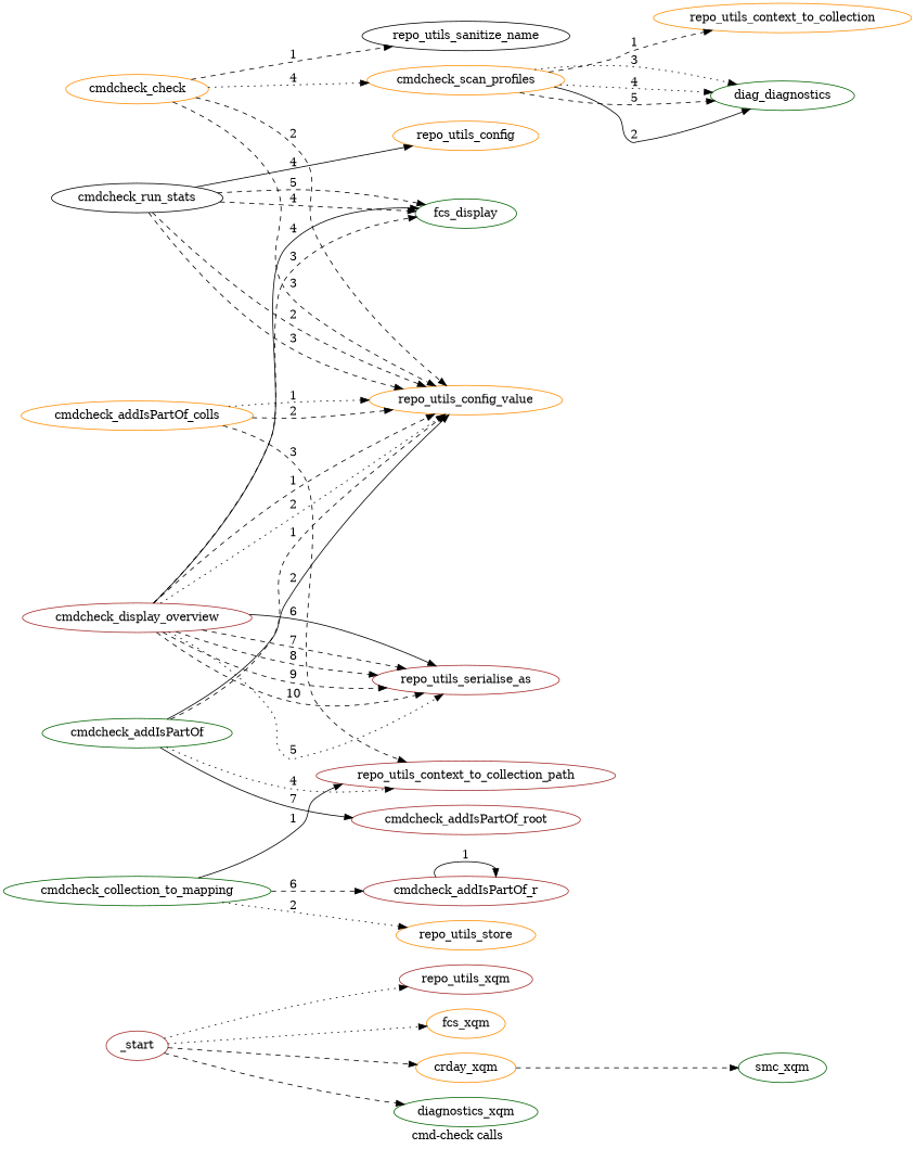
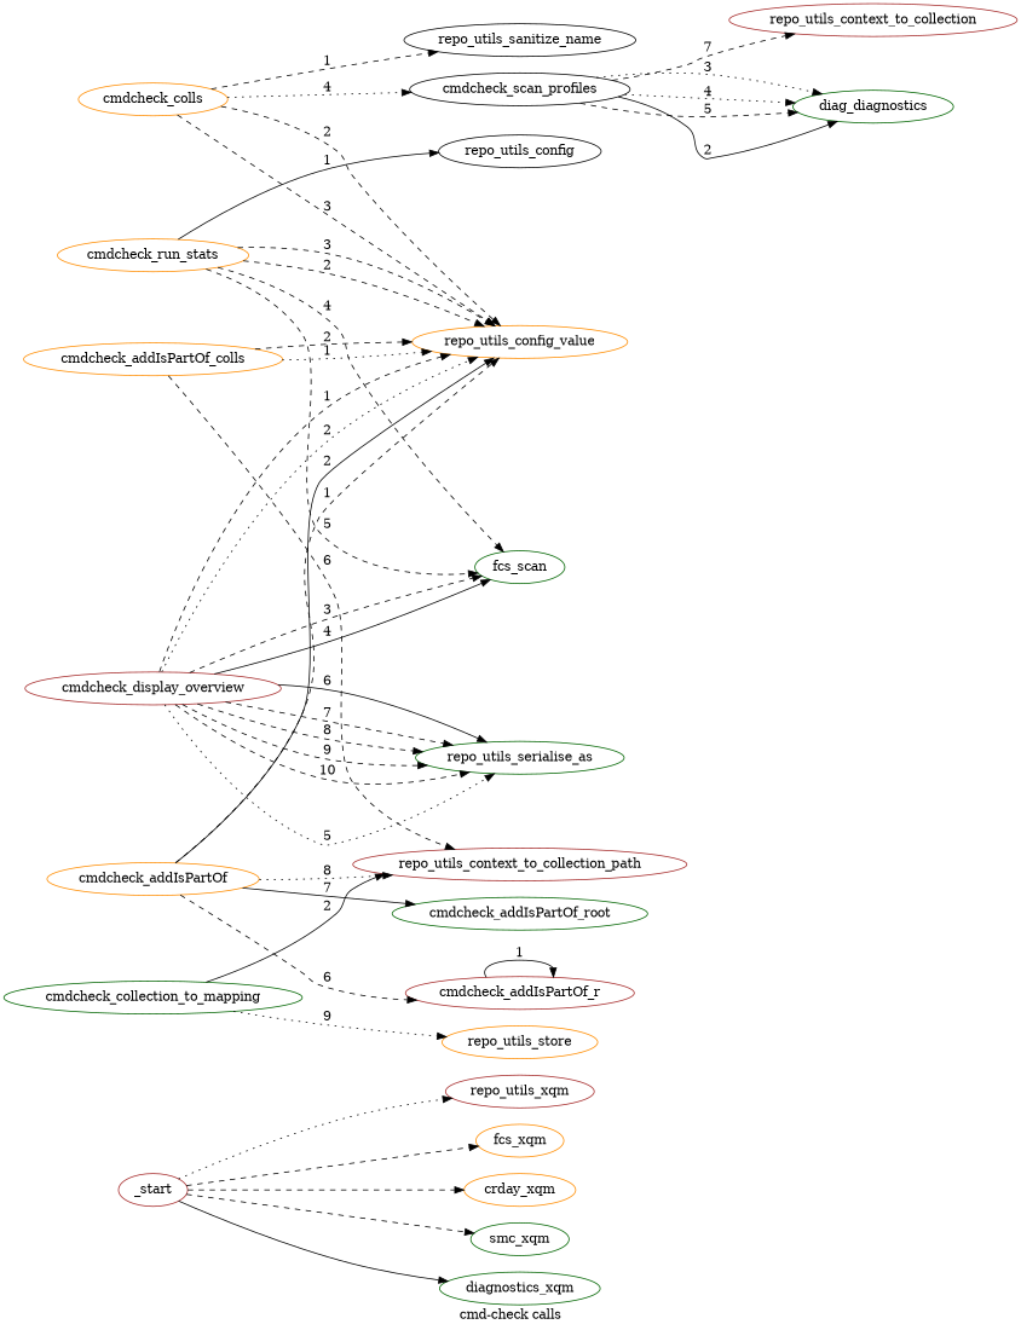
  digraph {
    label="cmd-check calls"
    rankdir=LR
    node [color=darkorange]
    edge [style=dashed]
    _start [color=brown]
    repo_utils_xqm [color=brown]
    fcs_xqm
    crday_xqm
    smc_xqm [color=darkgreen]
    diagnostics_xqm [color=darkgreen]
-   repo_utils_config
-   cmdcheck_run_stats [color=black]
+   repo_utils_config [color=black]
+   cmdcheck_run_stats
    repo_utils_config_value
-   fcs_scan [color=darkgreen label=fcs_display]
+   fcs_scan [color=darkgreen]
    cmdcheck_collection_to_mapping [color=darkgreen]
    repo_utils_context_to_collection_path [color=brown]
    repo_utils_store
-   cmdcheck_check
+   cmdcheck_check [label=cmdcheck_colls]
    repo_utils_sanitize_name [color=black]
-   cmdcheck_scan_profiles
-   repo_utils_context_to_collection
+   cmdcheck_scan_profiles [color=black]
+   repo_utils_context_to_collection [color=brown]
    diag_diagnostics [color=darkgreen]
    cmdcheck_display_overview [color=brown]
-   repo_utils_serialise_as [color=brown]
+   repo_utils_serialise_as [color=darkgreen]
    cmdcheck_addIsPartOf_colls
-   cmdcheck_addIsPartOf [color=darkgreen]
-   cmdcheck_addIsPartOf_root [color=brown]
+   cmdcheck_addIsPartOf
+   cmdcheck_addIsPartOf_root [color=darkgreen]
    cmdcheck_addIsPartOf_r [color=brown]
    _start -> repo_utils_xqm [style=dotted]
-   _start -> fcs_xqm [style=dotted]
+   _start -> fcs_xqm
    _start -> crday_xqm
-   crday_xqm -> smc_xqm
-   _start -> diagnostics_xqm
-   cmdcheck_run_stats -> repo_utils_config [label=4 style=solid]
+   _start -> smc_xqm
+   _start -> diagnostics_xqm [style=solid]
+   cmdcheck_run_stats -> repo_utils_config [label=1 style=solid]
    cmdcheck_run_stats -> repo_utils_config_value [label=2]
    cmdcheck_run_stats -> repo_utils_config_value [label=3]
    cmdcheck_run_stats -> fcs_scan [label=4]
    cmdcheck_run_stats -> fcs_scan [label=5]
-   cmdcheck_collection_to_mapping -> repo_utils_context_to_collection_path [label=1 style=solid]
-   cmdcheck_collection_to_mapping -> repo_utils_store [label=2 style=dotted]
+   cmdcheck_collection_to_mapping -> repo_utils_context_to_collection_path [label=2 style=solid]
+   cmdcheck_collection_to_mapping -> repo_utils_store [label=9 style=dotted]
    cmdcheck_check -> repo_utils_config_value [label=2]
    cmdcheck_check -> repo_utils_config_value [label=3]
    cmdcheck_check -> repo_utils_sanitize_name [label=1]
    cmdcheck_check -> cmdcheck_scan_profiles [label=4 style=dotted]
-   cmdcheck_scan_profiles -> repo_utils_context_to_collection [label=1]
+   cmdcheck_scan_profiles -> repo_utils_context_to_collection [label=7]
    cmdcheck_scan_profiles -> diag_diagnostics [label=2 style=solid]
    cmdcheck_scan_profiles -> diag_diagnostics [label=3 style=dotted]
    cmdcheck_scan_profiles -> diag_diagnostics [label=4 style=dotted]
    cmdcheck_scan_profiles -> diag_diagnostics [label=5]
    cmdcheck_display_overview -> repo_utils_config_value [label=1]
    cmdcheck_display_overview -> repo_utils_config_value [label=2 style=dotted]
    cmdcheck_display_overview -> fcs_scan [label=3]
    cmdcheck_display_overview -> fcs_scan [label=4 style=solid]
    cmdcheck_display_overview -> repo_utils_serialise_as [label=5 style=dotted]
    cmdcheck_display_overview -> repo_utils_serialise_as [label=6 style=solid]
    cmdcheck_display_overview -> repo_utils_serialise_as [label=7]
    cmdcheck_display_overview -> repo_utils_serialise_as [label=8]
    cmdcheck_display_overview -> repo_utils_serialise_as [label=9]
    cmdcheck_display_overview -> repo_utils_serialise_as [label=10]
    cmdcheck_addIsPartOf_colls -> repo_utils_config_value [label=1 style=dotted]
    cmdcheck_addIsPartOf_colls -> repo_utils_config_value [label=2]
-   cmdcheck_addIsPartOf_colls -> repo_utils_context_to_collection_path [label=3]
+   cmdcheck_addIsPartOf_colls -> repo_utils_context_to_collection_path [label=6]
    cmdcheck_addIsPartOf -> repo_utils_config_value [label=1]
    cmdcheck_addIsPartOf -> repo_utils_config_value [label=2 style=solid]
-   cmdcheck_addIsPartOf -> repo_utils_context_to_collection_path [label=4 style=dotted]
+   cmdcheck_addIsPartOf -> repo_utils_context_to_collection_path [label=8 style=dotted]
    cmdcheck_addIsPartOf -> cmdcheck_addIsPartOf_root [label=7 style=solid]
-   cmdcheck_collection_to_mapping -> cmdcheck_addIsPartOf_r [label=6]
+   cmdcheck_addIsPartOf -> cmdcheck_addIsPartOf_r [label=6]
    cmdcheck_addIsPartOf_r -> cmdcheck_addIsPartOf_r [label=1 style=solid]
  }
